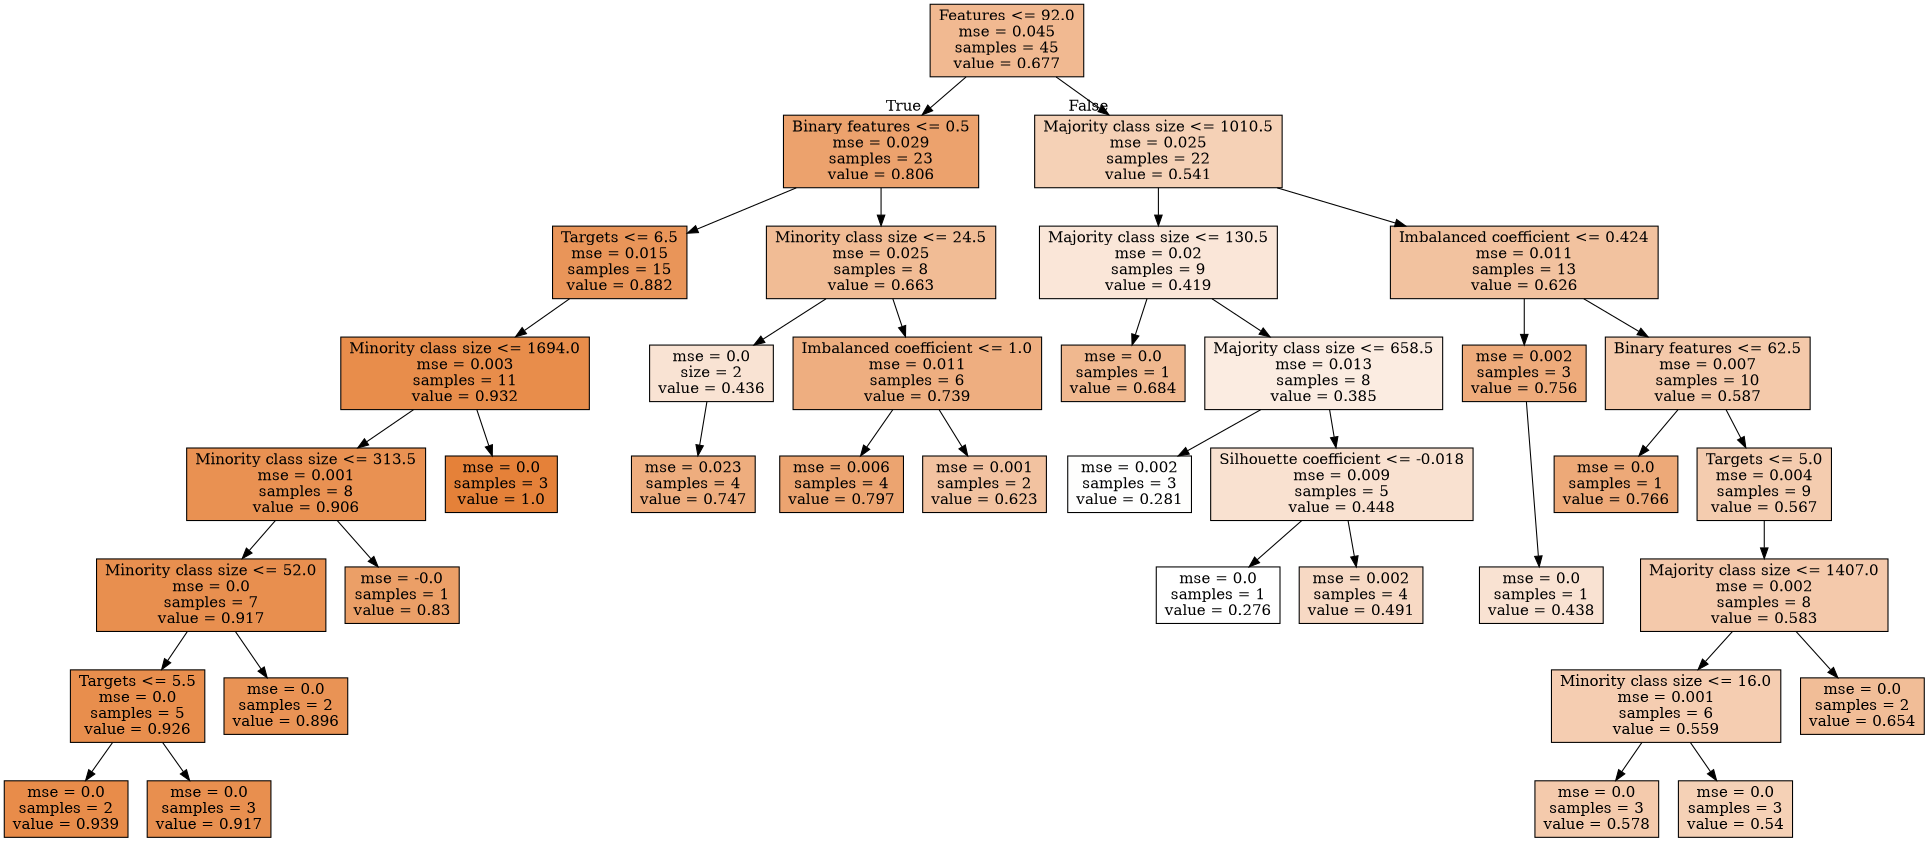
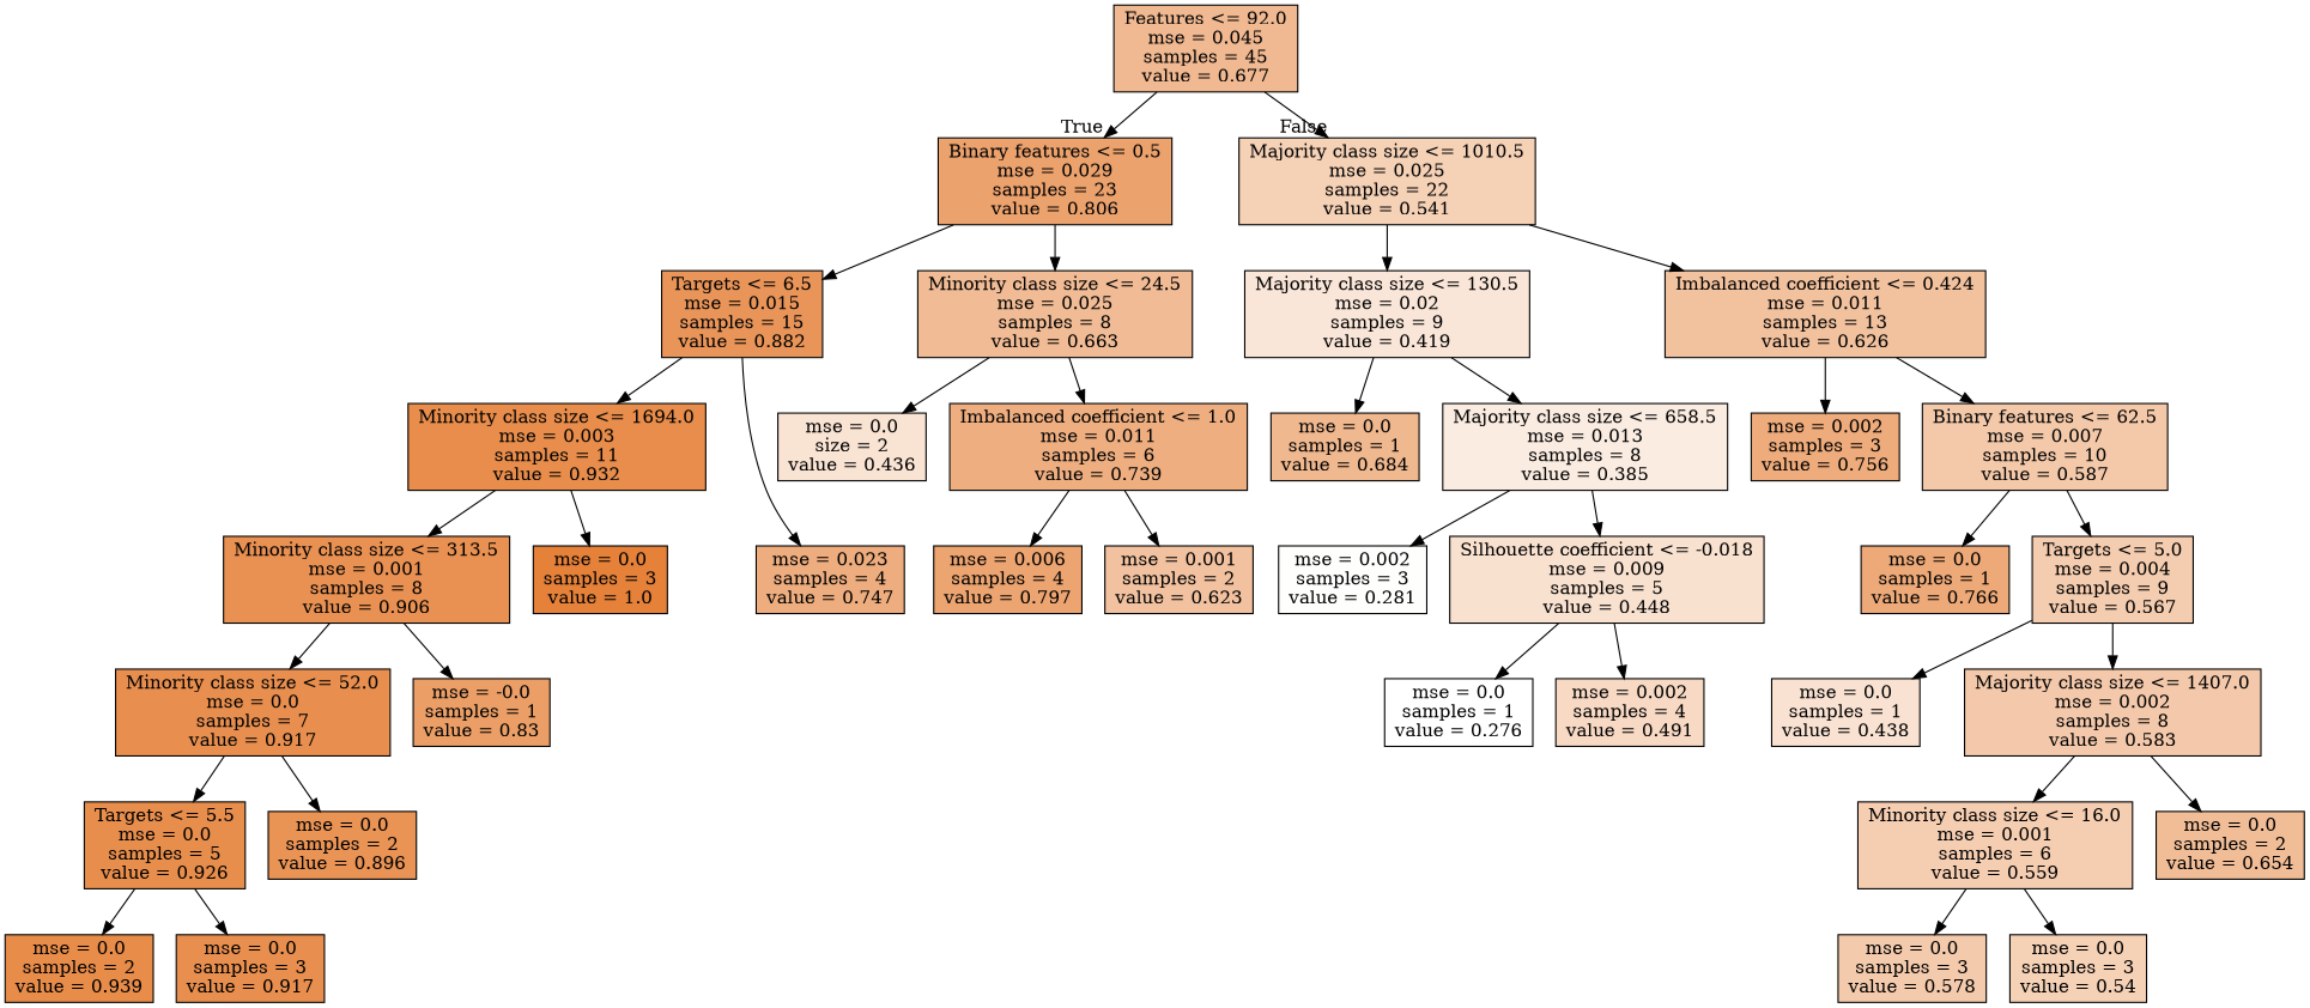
  digraph {
    node [color=black fillcolor="#e581395d" shape=box style=filled]
    n1 [fillcolor="#e581398d" label="Features <= 92.0\nmse = 0.045\nsamples = 45\nvalue = 0.677"]
    n2 [fillcolor="#e58139bb" label="Binary features <= 0.5\nmse = 0.029\nsamples = 23\nvalue = 0.806"]
    n3 [label="Majority class size <= 1010.5\nmse = 0.025\nsamples = 22\nvalue = 0.541"]
    n4 [fillcolor="#e58139d6" label="Targets <= 6.5\nmse = 0.015\nsamples = 15\nvalue = 0.882"]
    n5 [fillcolor="#e5813988" label="Minority class size <= 24.5\nmse = 0.025\nsamples = 8\nvalue = 0.663"]
    n6 [fillcolor="#e5813932" label="Majority class size <= 130.5\nmse = 0.02\nsamples = 9\nvalue = 0.419"]
    n7 [fillcolor="#e581397b" label="Imbalanced coefficient <= 0.424\nmse = 0.011\nsamples = 13\nvalue = 0.626"]
    n8 [fillcolor="#e58139e7" label="Minority class size <= 1694.0\nmse = 0.003\nsamples = 11\nvalue = 0.932"]
    n9 [fillcolor="#e58139a6" label="mse = 0.023\nsamples = 4\nvalue = 0.747"]
    n10 [fillcolor="#e5813938" label="mse = 0.0\nsize = 2\nvalue = 0.436"]
    n11 [fillcolor="#e58139a3" label="Imbalanced coefficient <= 1.0\nmse = 0.011\nsamples = 6\nvalue = 0.739"]
    n12 [fillcolor="#e58139de" label="Minority class size <= 313.5\nmse = 0.001\nsamples = 8\nvalue = 0.906"]
    n13 [fillcolor="#e58139ff" label="mse = 0.0\nsamples = 3\nvalue = 1.0"]
    n14 [fillcolor="#e58139e2" label="Minority class size <= 52.0\nmse = 0.0\nsamples = 7\nvalue = 0.917"]
    n15 [fillcolor="#e58139c3" label="mse = -0.0\nsamples = 1\nvalue = 0.83"]
    n16 [fillcolor="#e58139e5" label="Targets <= 5.5\nmse = 0.0\nsamples = 5\nvalue = 0.926"]
    n17 [fillcolor="#e58139da" label="mse = 0.0\nsamples = 2\nvalue = 0.896"]
    n18 [fillcolor="#e58139e9" label="mse = 0.0\nsamples = 2\nvalue = 0.939"]
    n19 [fillcolor="#e58139e2" label="mse = 0.0\nsamples = 3\nvalue = 0.917"]
    n20 [fillcolor="#e58139b8" label="mse = 0.006\nsamples = 4\nvalue = 0.797"]
    n21 [fillcolor="#e581397a" label="mse = 0.001\nsamples = 2\nvalue = 0.623"]
    n22 [fillcolor="#e5813990" label="mse = 0.0\nsamples = 1\nvalue = 0.684"]
    n23 [fillcolor="#e5813926" label="Majority class size <= 658.5\nmse = 0.013\nsamples = 8\nvalue = 0.385"]
    n24 [fillcolor="#e58139a9" label="mse = 0.002\nsamples = 3\nvalue = 0.756"]
    n25 [fillcolor="#e581396d" label="Binary features <= 62.5\nmse = 0.007\nsamples = 10\nvalue = 0.587"]
    n26 [fillcolor="#e5813902" label="mse = 0.002\nsamples = 3\nvalue = 0.281"]
    n27 [fillcolor="#e581393c" label="Silhouette coefficient <= -0.018\nmse = 0.009\nsamples = 5\nvalue = 0.448"]
    n28 [fillcolor="#e5813900" label="mse = 0.0\nsamples = 1\nvalue = 0.276"]
    n29 [fillcolor="#e581394c" label="mse = 0.002\nsamples = 4\nvalue = 0.491"]
    n30 [fillcolor="#e58139ad" label="mse = 0.0\nsamples = 1\nvalue = 0.766"]
    n31 [fillcolor="#e5813966" label="Targets <= 5.0\nmse = 0.004\nsamples = 9\nvalue = 0.567"]
    n32 [fillcolor="#e5813939" label="mse = 0.0\nsamples = 1\nvalue = 0.438"]
    n33 [fillcolor="#e581396c" label="Majority class size <= 1407.0\nmse = 0.002\nsamples = 8\nvalue = 0.583"]
    n34 [fillcolor="#e5813964" label="Minority class size <= 16.0\nmse = 0.001\nsamples = 6\nvalue = 0.559"]
    n35 [fillcolor="#e5813985" label="mse = 0.0\nsamples = 2\nvalue = 0.654"]
    n36 [fillcolor="#e581396a" label="mse = 0.0\nsamples = 3\nvalue = 0.578"]
    n37 [label="mse = 0.0\nsamples = 3\nvalue = 0.54"]
    n1 -> n2 [headlabel=True labelangle=45 labeldistance=2.5]
    n1 -> n3 [headlabel=False labelangle=-45 labeldistance=2.5]
    n2 -> n4
    n2 -> n5
    n3 -> n6
    n3 -> n7
    n4 -> n8
-   n10 -> n9
+   n4 -> n9
    n5 -> n10
    n5 -> n11
    n6 -> n22
    n6 -> n23
    n7 -> n24
    n7 -> n25
    n8 -> n12
    n8 -> n13
    n11 -> n20
    n11 -> n21
    n12 -> n14
    n12 -> n15
    n14 -> n16
    n14 -> n17
    n16 -> n18
    n16 -> n19
    n23 -> n26
    n23 -> n27
    n25 -> n30
    n25 -> n31
    n27 -> n28
    n27 -> n29
-   n24 -> n32
+   n31 -> n32
    n31 -> n33
    n33 -> n34
    n33 -> n35
    n34 -> n36
    n34 -> n37
  }
